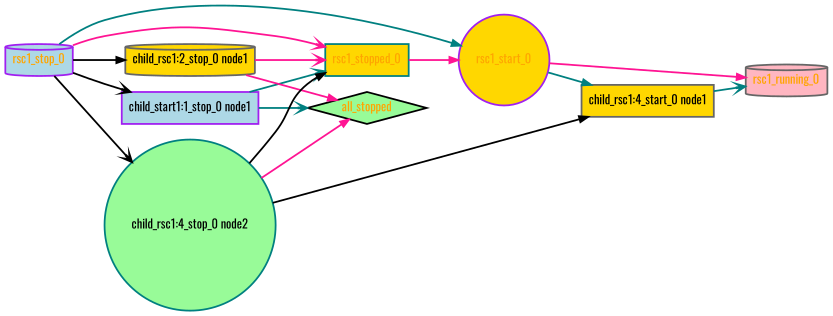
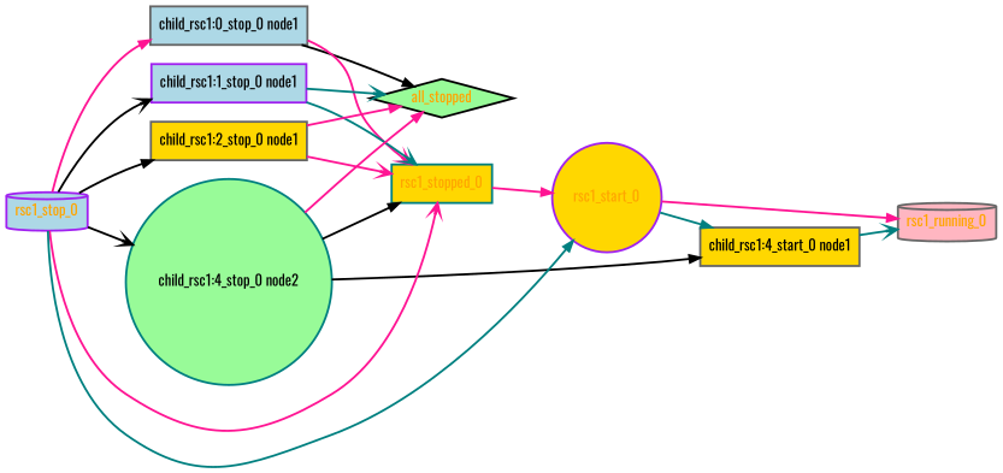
  digraph {
    fontname=Oswald
    rankdir=LR
    node [color=gray40 fillcolor=gold fontcolor=orange fontname=Oswald shape=box style="bold,filled"]
    edge [arrowhead=normal color=deeppink fontname=Oswald style=bold]
    all_stopped [color=black fillcolor=palegreen shape=diamond]
+   "child_rsc1:0_stop_0 node1" [fillcolor=lightblue fontcolor=black]
    rsc1_stopped_0 [color=teal]
    rsc1_start_0 [color=purple shape=circle]
    "child_rsc1:4_start_0 node1" [fontcolor=black]
    rsc1_running_0 [fillcolor=lightpink shape=cylinder]
-   "child_rsc1:1_stop_0 node1" [color=purple fillcolor=lightblue fontcolor=black label="child_start1:1_stop_0 node1"]
-   "child_rsc1:2_stop_0 node1" [fontcolor=black shape=cylinder]
+   "child_rsc1:1_stop_0 node1" [color=purple fillcolor=lightblue fontcolor=black]
+   "child_rsc1:2_stop_0 node1" [fontcolor=black]
    "child_rsc1:4_stop_0 node2" [color=teal fillcolor=palegreen fontcolor=black shape=circle]
    rsc1_stop_0 [color=purple fillcolor=lightblue shape=cylinder]
+   "child_rsc1:0_stop_0 node1" -> all_stopped [color=black]
+   "child_rsc1:0_stop_0 node1" -> rsc1_stopped_0 [arrowhead=vee]
    rsc1_stopped_0 -> rsc1_start_0
    rsc1_start_0 -> "child_rsc1:4_start_0 node1" [color=teal]
    rsc1_start_0 -> rsc1_running_0
    "child_rsc1:4_start_0 node1" -> rsc1_running_0 [arrowhead=vee color=teal]
    "child_rsc1:1_stop_0 node1" -> all_stopped [arrowhead=vee color=teal]
    "child_rsc1:1_stop_0 node1" -> rsc1_stopped_0 [arrowhead=vee color=teal]
    "child_rsc1:2_stop_0 node1" -> all_stopped
    "child_rsc1:2_stop_0 node1" -> rsc1_stopped_0 [arrowhead=vee]
    "child_rsc1:4_stop_0 node2" -> all_stopped
    "child_rsc1:4_stop_0 node2" -> rsc1_stopped_0 [color=black]
    "child_rsc1:4_stop_0 node2" -> "child_rsc1:4_start_0 node1" [color=black]
+   rsc1_stop_0 -> "child_rsc1:0_stop_0 node1"
    rsc1_stop_0 -> rsc1_stopped_0 [arrowhead=vee]
    rsc1_stop_0 -> rsc1_start_0 [color=teal]
    rsc1_stop_0 -> "child_rsc1:1_stop_0 node1" [arrowhead=vee color=black]
    rsc1_stop_0 -> "child_rsc1:2_stop_0 node1" [color=black]
    rsc1_stop_0 -> "child_rsc1:4_stop_0 node2" [arrowhead=vee color=black]
  }
